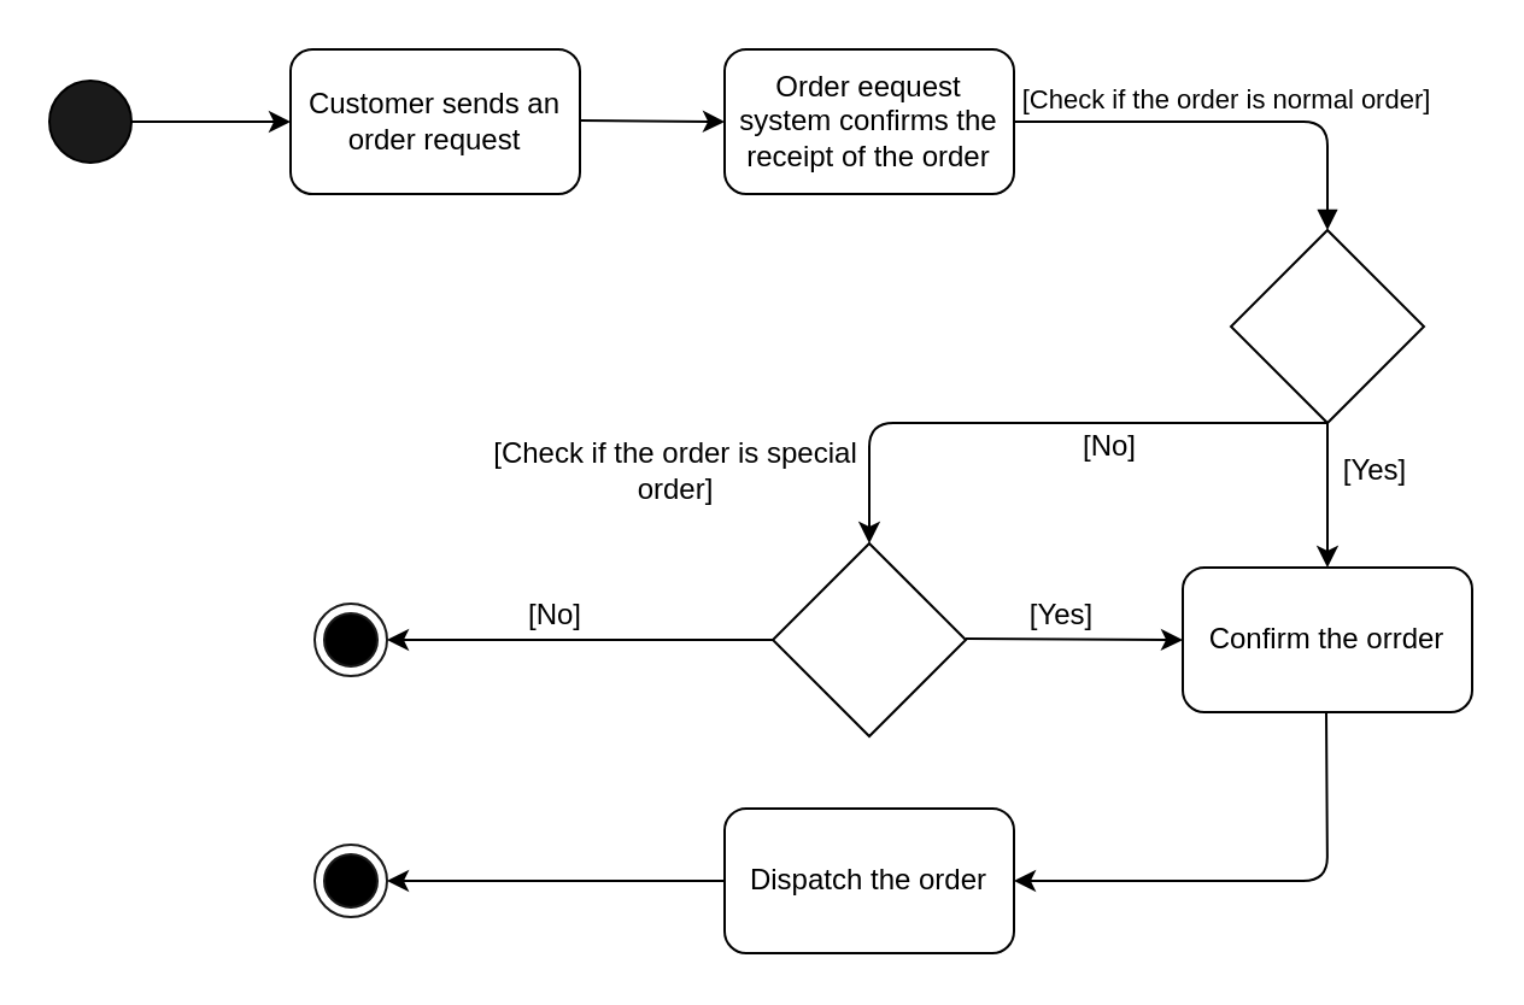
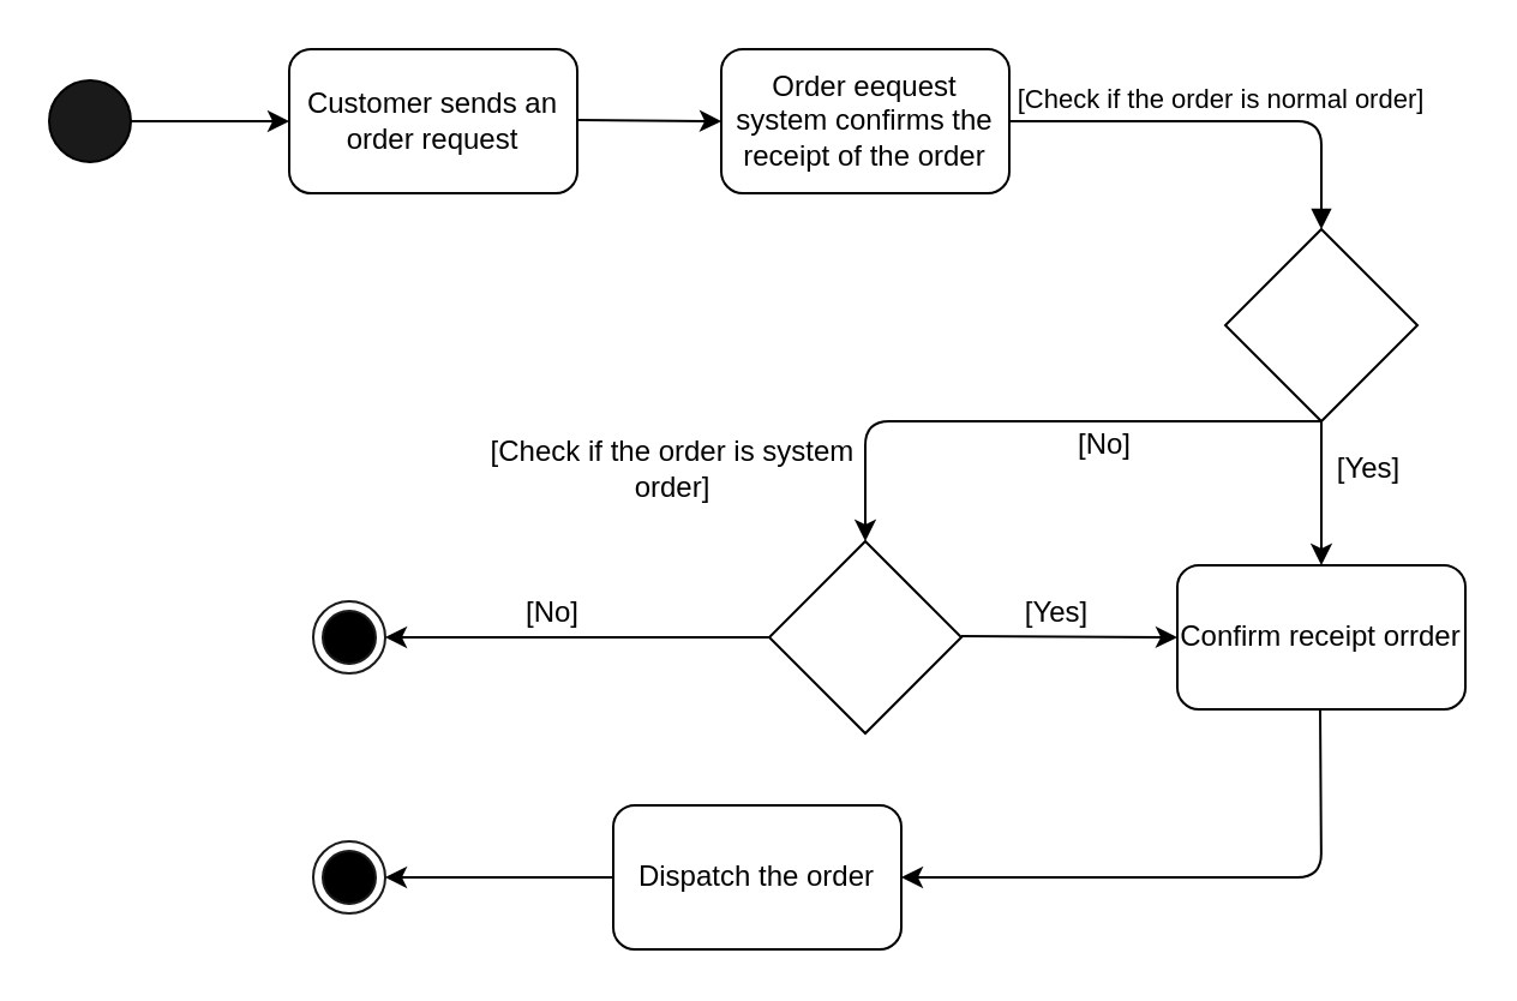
  <mxCell id="0" />
  <mxCell id="1" parent="0" />
  <mxCell id="2" value="" style="verticalLabelPosition=bottom;verticalAlign=top;html=1;shape=mxgraph.flowchart.on-page_reference;fillColor=#1A1A1A;" vertex="1" parent="1"><mxGeometry x="20" y="33" width="34" height="34" as="geometry" /></mxCell>
  <mxCell id="3" value="Customer sends an order request" style="rounded=1;whiteSpace=wrap;html=1;fillColor=#FFFFFF;" vertex="1" parent="1"><mxGeometry x="120" y="20" width="120" height="60" as="geometry" /></mxCell>
  <mxCell id="4" value="Order eequest system confirms the receipt of the order" style="rounded=1;whiteSpace=wrap;html=1;fillColor=#FFFFFF;" vertex="1" parent="1"><mxGeometry x="300" y="20" width="120" height="60" as="geometry" /></mxCell>
  <mxCell id="5" value="" style="rhombus;whiteSpace=wrap;html=1;fillColor=#FFFFFF;" vertex="1" parent="1"><mxGeometry x="510" y="95" width="80" height="80" as="geometry" /></mxCell>
  <mxCell id="6" value="" style="endArrow=classic;html=1;exitX=1;exitY=0.5;exitDx=0;exitDy=0;exitPerimeter=0;entryX=0;entryY=0.5;entryDx=0;entryDy=0;" edge="1" parent="1" source="2" target="3"><mxGeometry width="50" height="50" relative="1" as="geometry"><mxPoint x="370" y="225" as="sourcePoint" /><mxPoint x="420" y="175" as="targetPoint" /></mxGeometry></mxCell>
  <mxCell id="7" value="" style="endArrow=classic;html=1;exitX=1;exitY=0.5;exitDx=0;exitDy=0;exitPerimeter=0;entryX=0;entryY=0.5;entryDx=0;entryDy=0;" edge="1" parent="1" target="4"><mxGeometry width="50" height="50" relative="1" as="geometry"><mxPoint x="240" y="49.5" as="sourcePoint" /><mxPoint x="290" y="49.5" as="targetPoint" /></mxGeometry></mxCell>
- <mxCell id="8" value="Confirm the orrder" style="rounded=1;whiteSpace=wrap;html=1;fillColor=#FFFFFF;" vertex="1" parent="1"><mxGeometry x="490" y="235" width="120" height="60" as="geometry" /></mxCell>
+ <mxCell id="8" value="Confirm receipt orrder" style="rounded=1;whiteSpace=wrap;html=1;fillColor=#FFFFFF;" vertex="1" parent="1"><mxGeometry x="490" y="235" width="120" height="60" as="geometry" /></mxCell>
  <mxCell id="9" value="" style="rhombus;whiteSpace=wrap;html=1;fillColor=#FFFFFF;" vertex="1" parent="1"><mxGeometry x="320" y="225" width="80" height="80" as="geometry" /></mxCell>
  <mxCell id="10" value="" style="endArrow=classic;html=1;exitX=0.5;exitY=1;exitDx=0;exitDy=0;entryX=0.5;entryY=0;entryDx=0;entryDy=0;" edge="1" parent="1" source="5" target="9"><mxGeometry width="50" height="50" relative="1" as="geometry"><mxPoint x="430" y="60" as="sourcePoint" /><mxPoint x="560" y="105" as="targetPoint" /><Array as="points"><mxPoint x="360" y="175" /></Array></mxGeometry></mxCell>
  <mxCell id="11" value="" style="endArrow=classic;html=1;entryX=0.5;entryY=0;entryDx=0;entryDy=0;" edge="1" parent="1" target="8"><mxGeometry width="50" height="50" relative="1" as="geometry"><mxPoint x="550" y="175" as="sourcePoint" /><mxPoint x="370" y="235" as="targetPoint" /><Array as="points" /></mxGeometry></mxCell>
  <mxCell id="12" value="" style="endArrow=classic;html=1;exitX=1;exitY=0.5;exitDx=0;exitDy=0;exitPerimeter=0;entryX=0;entryY=0.5;entryDx=0;entryDy=0;" edge="1" parent="1" target="8"><mxGeometry width="50" height="50" relative="1" as="geometry"><mxPoint x="400" y="264.5" as="sourcePoint" /><mxPoint x="460" y="265" as="targetPoint" /></mxGeometry></mxCell>
  <mxCell id="13" value="" style="ellipse;html=1;shape=endState;fillColor=#000000;strokeColor=#1A1A1A;" vertex="1" parent="1"><mxGeometry x="130" y="250" width="30" height="30" as="geometry" /></mxCell>
  <mxCell id="14" value="" style="endArrow=classic;html=1;exitX=0;exitY=0.5;exitDx=0;exitDy=0;entryX=1;entryY=0.5;entryDx=0;entryDy=0;" edge="1" parent="1" source="9" target="13"><mxGeometry width="50" height="50" relative="1" as="geometry"><mxPoint x="410" y="274.5" as="sourcePoint" /><mxPoint x="500" y="275" as="targetPoint" /></mxGeometry></mxCell>
- <mxCell id="15" value="Dispatch the order" style="rounded=1;whiteSpace=wrap;html=1;fillColor=#FFFFFF;" vertex="1" parent="1"><mxGeometry x="300" y="335" width="120" height="60" as="geometry" /></mxCell>
+ <mxCell id="15" value="Dispatch the order" style="rounded=1;whiteSpace=wrap;html=1;fillColor=#FFFFFF;" vertex="1" parent="1"><mxGeometry x="255" y="335" width="120" height="60" as="geometry" /></mxCell>
  <mxCell id="16" value="" style="endArrow=classic;html=1;entryX=1;entryY=0.5;entryDx=0;entryDy=0;" edge="1" parent="1" target="15"><mxGeometry width="50" height="50" relative="1" as="geometry"><mxPoint x="549.5" y="295" as="sourcePoint" /><mxPoint x="549.5" y="355" as="targetPoint" /><Array as="points"><mxPoint x="550" y="365" /></Array></mxGeometry></mxCell>
  <mxCell id="17" value="" style="ellipse;html=1;shape=endState;fillColor=#000000;strokeColor=#1A1A1A;" vertex="1" parent="1"><mxGeometry x="130" y="350" width="30" height="30" as="geometry" /></mxCell>
  <mxCell id="18" value="" style="endArrow=classic;html=1;exitX=0;exitY=0.5;exitDx=0;exitDy=0;entryX=1;entryY=0.5;entryDx=0;entryDy=0;" edge="1" parent="1" source="15" target="17"><mxGeometry width="50" height="50" relative="1" as="geometry"><mxPoint x="330" y="275" as="sourcePoint" /><mxPoint x="170" y="275" as="targetPoint" /></mxGeometry></mxCell>
  <mxCell id="19" value="[Check if the order is normal order]" style="html=1;verticalAlign=bottom;endArrow=block;entryX=0.5;entryY=0;entryDx=0;entryDy=0;exitX=1;exitY=0.5;exitDx=0;exitDy=0;" edge="1" parent="1" source="4" target="5"><mxGeometry width="80" relative="1" as="geometry"><mxPoint x="470" y="45" as="sourcePoint" /><mxPoint x="550" y="45" as="targetPoint" /><Array as="points"><mxPoint x="550" y="50" /></Array></mxGeometry></mxCell>
  <mxCell id="20" value="[No]" style="text;html=1;strokeColor=none;fillColor=none;align=center;verticalAlign=middle;whiteSpace=wrap;rounded=0;" vertex="1" parent="1"><mxGeometry x="440" y="175" width="40" height="20" as="geometry" /></mxCell>
  <mxCell id="21" value="[Yes]" style="text;html=1;strokeColor=none;fillColor=none;align=center;verticalAlign=middle;whiteSpace=wrap;rounded=0;" vertex="1" parent="1"><mxGeometry x="550" y="185" width="40" height="20" as="geometry" /></mxCell>
- <mxCell id="22" value="[Check if the order is special order]" style="text;html=1;strokeColor=none;fillColor=none;align=center;verticalAlign=middle;whiteSpace=wrap;rounded=0;" vertex="1" parent="1"><mxGeometry x="200" y="185" width="160" height="20" as="geometry" /></mxCell>
+ <mxCell id="22" value="[Check if the order is system order]" style="text;html=1;strokeColor=none;fillColor=none;align=center;verticalAlign=middle;whiteSpace=wrap;rounded=0;" vertex="1" parent="1"><mxGeometry x="200" y="185" width="160" height="20" as="geometry" /></mxCell>
  <mxCell id="23" value="[Yes]" style="text;html=1;strokeColor=none;fillColor=none;align=center;verticalAlign=middle;whiteSpace=wrap;rounded=0;" vertex="1" parent="1"><mxGeometry x="420" y="245" width="40" height="20" as="geometry" /></mxCell>
  <mxCell id="24" value="[No]" style="text;html=1;strokeColor=none;fillColor=none;align=center;verticalAlign=middle;whiteSpace=wrap;rounded=0;" vertex="1" parent="1"><mxGeometry x="210" y="245" width="40" height="20" as="geometry" /></mxCell>
